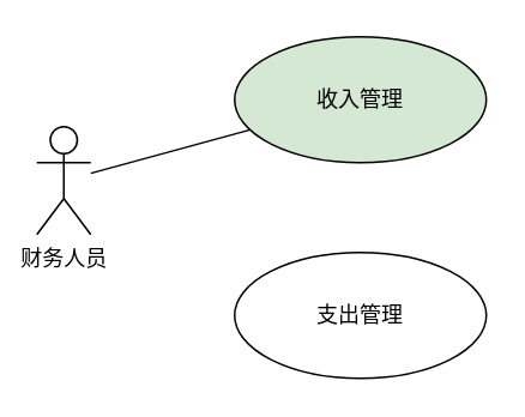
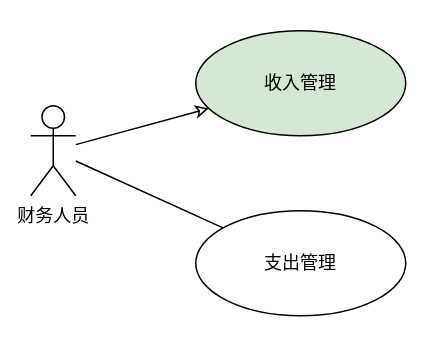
  <mxCell id="0" />
  <mxCell id="1" parent="0" />
- <mxCell id="2" style="edgeStyle=none;html=1;endArrow=none;endFill=0;" parent="1" source="4" target="5" edge="1"><mxGeometry relative="1" as="geometry" /></mxCell>
+ <mxCell id="2" style="edgeStyle=none;html=1;endArrow=classic;endFill=0;" parent="1" source="4" target="5" edge="1"><mxGeometry relative="1" as="geometry" /></mxCell>
+ <mxCell id="3" style="edgeStyle=none;html=1;endArrow=none;endFill=0;" parent="1" source="4" target="6" edge="1"><mxGeometry relative="1" as="geometry" /></mxCell>
  <mxCell id="4" value="财务人员" style="shape=umlActor;verticalLabelPosition=bottom;verticalAlign=top;html=1;" parent="1" vertex="1"><mxGeometry x="20" y="70" width="30" height="60" as="geometry" /></mxCell>
  <mxCell id="5" value="收入管理" style="ellipse;whiteSpace=wrap;html=1;fillColor=#d5e8d4;" parent="1" vertex="1"><mxGeometry x="130" y="20" width="140" height="70" as="geometry" /></mxCell>
  <mxCell id="6" value="支出管理" style="ellipse;whiteSpace=wrap;html=1;" parent="1" vertex="1"><mxGeometry x="130" y="140" width="140" height="70" as="geometry" /></mxCell>
